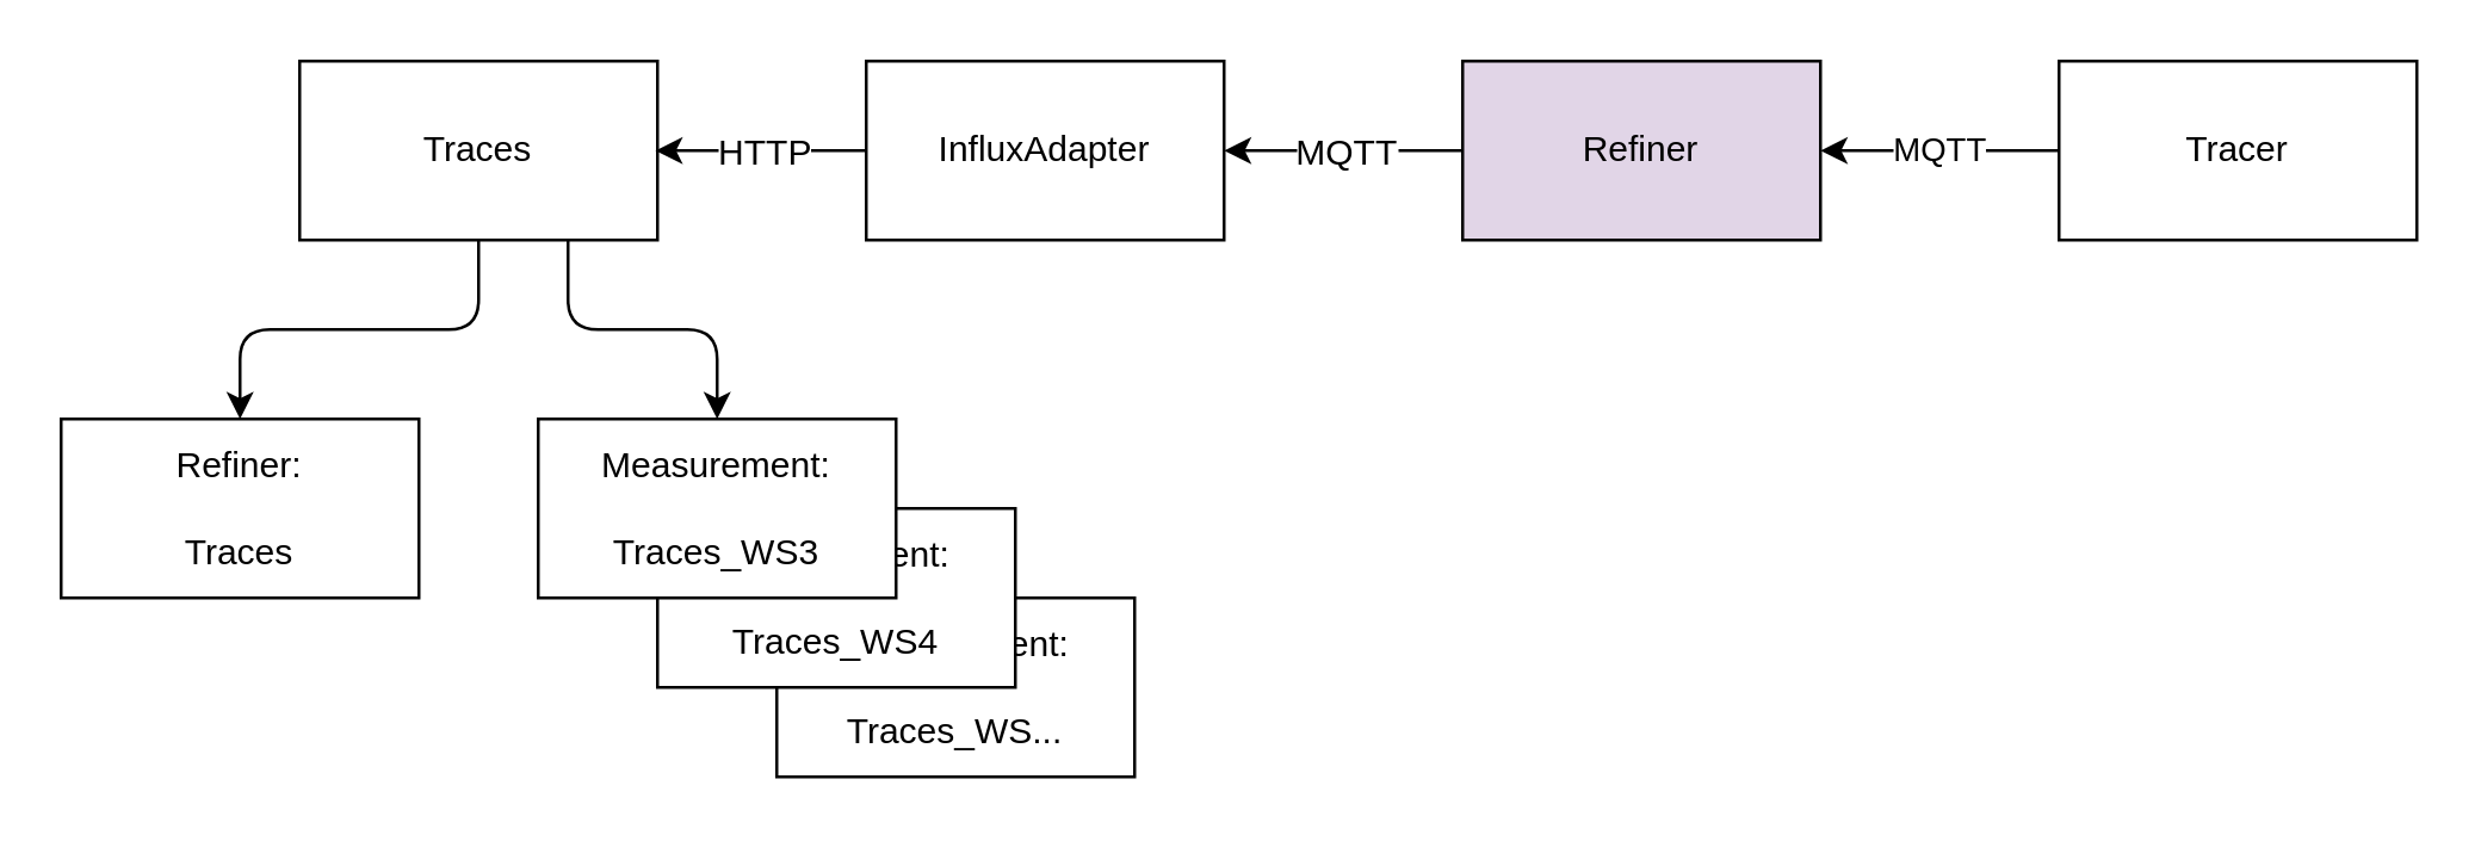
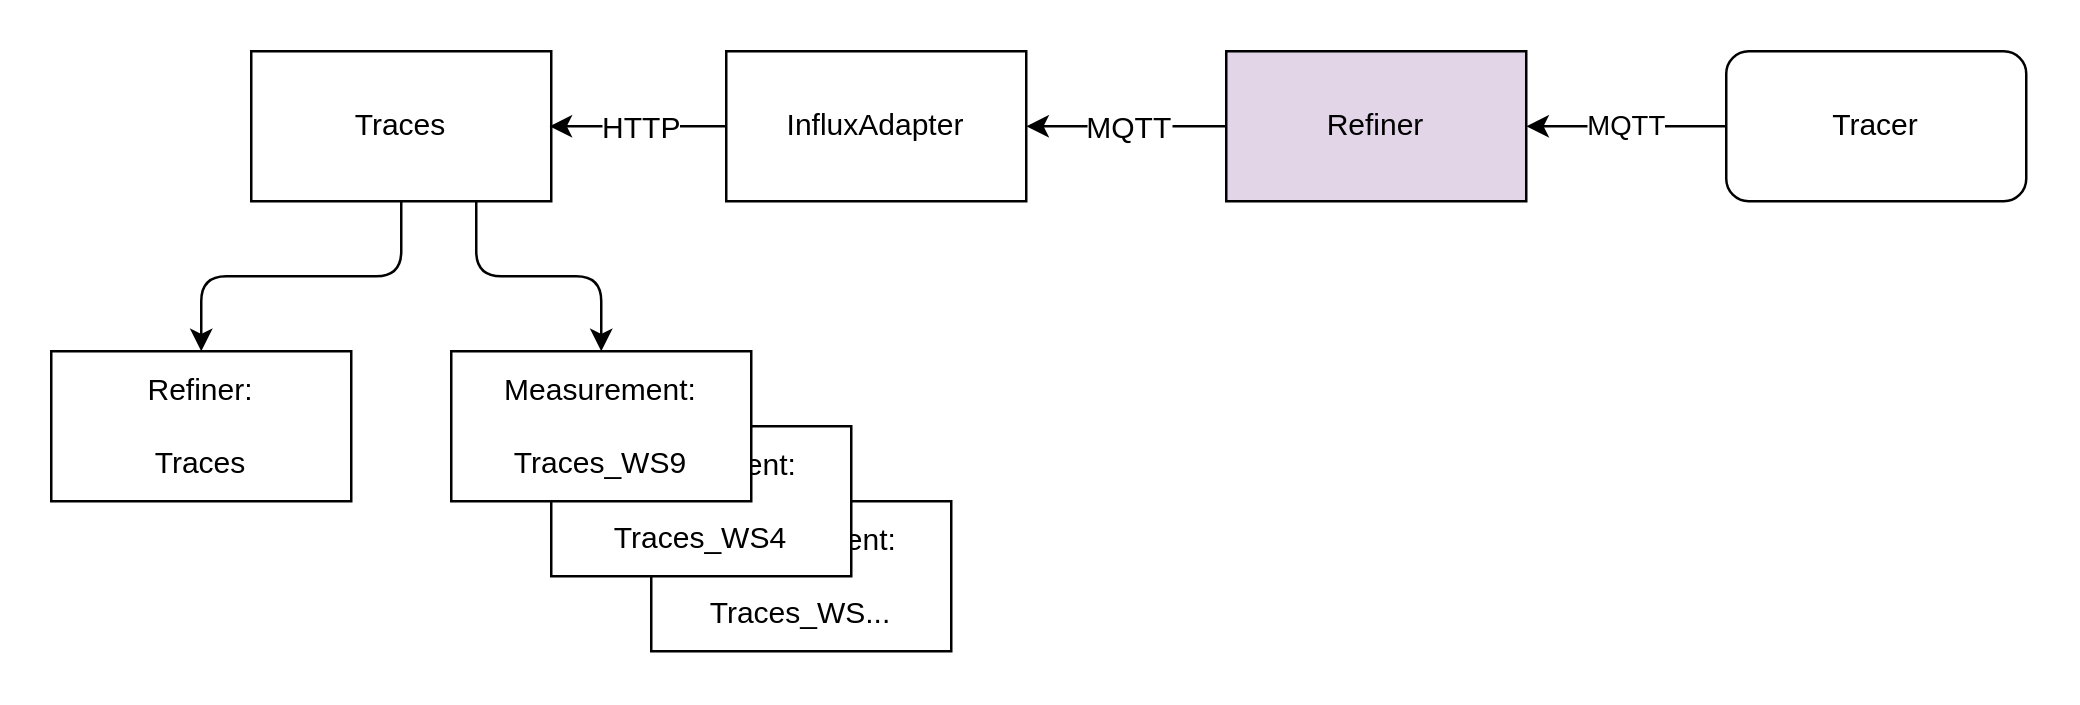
  <mxCell id="0" />
  <mxCell id="1" parent="0" />
  <mxCell id="2" value="Measurement:&lt;br&gt;&lt;br&gt;&lt;div&gt;Traces_WS...&lt;/div&gt;" style="rounded=0;whiteSpace=wrap;html=1;" vertex="1" parent="1"><mxGeometry x="260" y="200" width="120" height="60" as="geometry" /></mxCell>
  <mxCell id="3" value="&lt;div&gt;Traces&lt;/div&gt;" style="rounded=0;whiteSpace=wrap;html=1;" vertex="1" parent="1"><mxGeometry x="100" y="20" width="120" height="60" as="geometry" /></mxCell>
  <mxCell id="4" value="Refiner:&lt;br&gt;&lt;br&gt;Traces" style="rounded=0;whiteSpace=wrap;html=1;" vertex="1" parent="1"><mxGeometry x="20" y="140" width="120" height="60" as="geometry" /></mxCell>
  <mxCell id="5" value="Measurement:&lt;br&gt;&lt;br&gt;&lt;div&gt;Traces_WS4&lt;/div&gt;" style="rounded=0;whiteSpace=wrap;html=1;" vertex="1" parent="1"><mxGeometry x="220" y="170" width="120" height="60" as="geometry" /></mxCell>
- <mxCell id="6" value="Measurement:&lt;br&gt;&lt;br&gt;&lt;div&gt;Traces_WS3&lt;/div&gt;" style="rounded=0;whiteSpace=wrap;html=1;" vertex="1" parent="1"><mxGeometry x="180" y="140" width="120" height="60" as="geometry" /></mxCell>
+ <mxCell id="6" value="Measurement:&lt;br&gt;&lt;br&gt;&lt;div&gt;Traces_WS9&lt;/div&gt;" style="rounded=0;whiteSpace=wrap;html=1;" vertex="1" parent="1"><mxGeometry x="180" y="140" width="120" height="60" as="geometry" /></mxCell>
  <mxCell id="7" value="" style="endArrow=classic;html=1;exitX=0.5;exitY=1;exitDx=0;exitDy=0;entryX=0.5;entryY=0;entryDx=0;entryDy=0;" edge="1" parent="1" source="3" target="4"><mxGeometry width="50" height="50" relative="1" as="geometry"><mxPoint x="20" y="330" as="sourcePoint" /><mxPoint x="70" y="280" as="targetPoint" /><Array as="points"><mxPoint x="160" y="110" /><mxPoint x="80" y="110" /></Array></mxGeometry></mxCell>
  <mxCell id="8" value="" style="endArrow=classic;html=1;exitX=0.75;exitY=1;exitDx=0;exitDy=0;entryX=0.5;entryY=0;entryDx=0;entryDy=0;" edge="1" parent="1" source="3" target="6"><mxGeometry width="50" height="50" relative="1" as="geometry"><mxPoint x="220" y="80" as="sourcePoint" /><mxPoint x="140" y="140" as="targetPoint" /><Array as="points"><mxPoint x="190" y="110" /><mxPoint x="240" y="110" /></Array></mxGeometry></mxCell>
- <mxCell id="9" value="Tracer" style="rounded=0;whiteSpace=wrap;html=1;" vertex="1" parent="1"><mxGeometry x="690" y="20" width="120" height="60" as="geometry" /></mxCell>
+ <mxCell id="9" value="Tracer" style="whiteSpace=wrap;html=1;rounded=1;" vertex="1" parent="1"><mxGeometry x="690" y="20" width="120" height="60" as="geometry" /></mxCell>
  <mxCell id="10" value="&lt;div&gt;Refiner&lt;/div&gt;" style="rounded=0;whiteSpace=wrap;html=1;fillColor=#e1d5e7;" vertex="1" parent="1"><mxGeometry x="490" y="20" width="120" height="60" as="geometry" /></mxCell>
  <mxCell id="11" value="&lt;div&gt;InfluxAdapter&lt;/div&gt;" style="rounded=0;whiteSpace=wrap;html=1;" vertex="1" parent="1"><mxGeometry x="290" y="20" width="120" height="60" as="geometry" /></mxCell>
  <mxCell id="12" value="MQTT" style="endArrow=classic;html=1;entryX=1;entryY=0.5;entryDx=0;entryDy=0;" edge="1" parent="1" source="9" target="10"><mxGeometry width="50" height="50" relative="1" as="geometry"><mxPoint x="619.289" y="100" as="sourcePoint" /><mxPoint x="619.289" y="50" as="targetPoint" /></mxGeometry></mxCell>
  <mxCell id="13" value="" style="endArrow=classic;html=1;entryX=1;entryY=0.5;entryDx=0;entryDy=0;" edge="1" parent="1" source="10" target="11"><mxGeometry width="50" height="50" relative="1" as="geometry"><mxPoint x="419.289" y="100" as="sourcePoint" /><mxPoint x="419.289" y="50" as="targetPoint" /></mxGeometry></mxCell>
  <mxCell id="14" value="MQTT" style="text;html=1;resizable=0;points=[];align=center;verticalAlign=middle;labelBackgroundColor=#ffffff;" vertex="1" connectable="0" parent="13"><mxGeometry x="-0.275" relative="1" as="geometry"><mxPoint x="-11" as="offset" /></mxGeometry></mxCell>
  <mxCell id="15" value="" style="endArrow=classic;html=1;" edge="1" parent="1" source="11"><mxGeometry width="50" height="50" relative="1" as="geometry"><mxPoint x="219.289" y="100" as="sourcePoint" /><mxPoint x="219.289" y="50" as="targetPoint" /></mxGeometry></mxCell>
  <mxCell id="16" value="HTTP" style="text;html=1;resizable=0;points=[];align=center;verticalAlign=middle;labelBackgroundColor=#ffffff;" vertex="1" connectable="0" parent="15"><mxGeometry x="-0.265" y="3" relative="1" as="geometry"><mxPoint x="-9" y="-3" as="offset" /></mxGeometry></mxCell>
